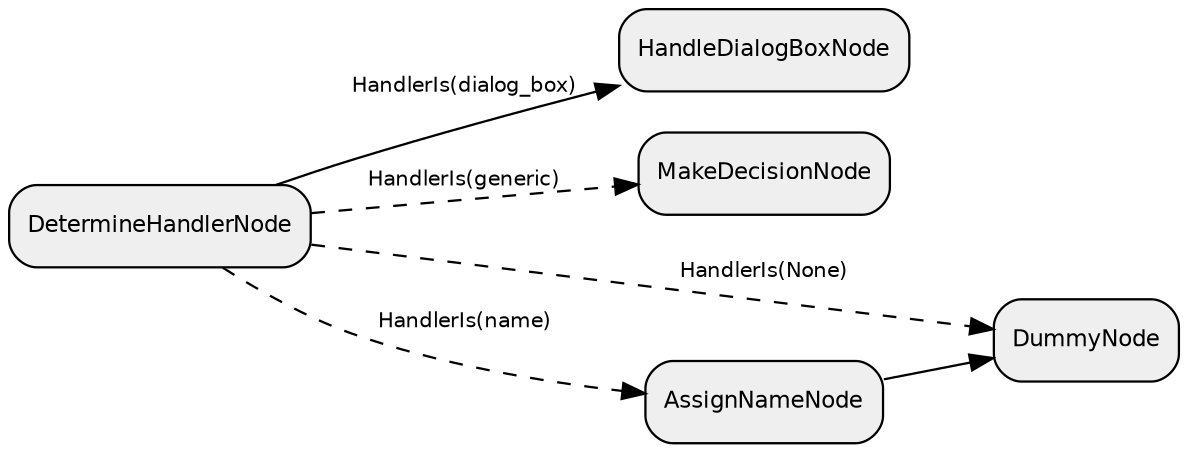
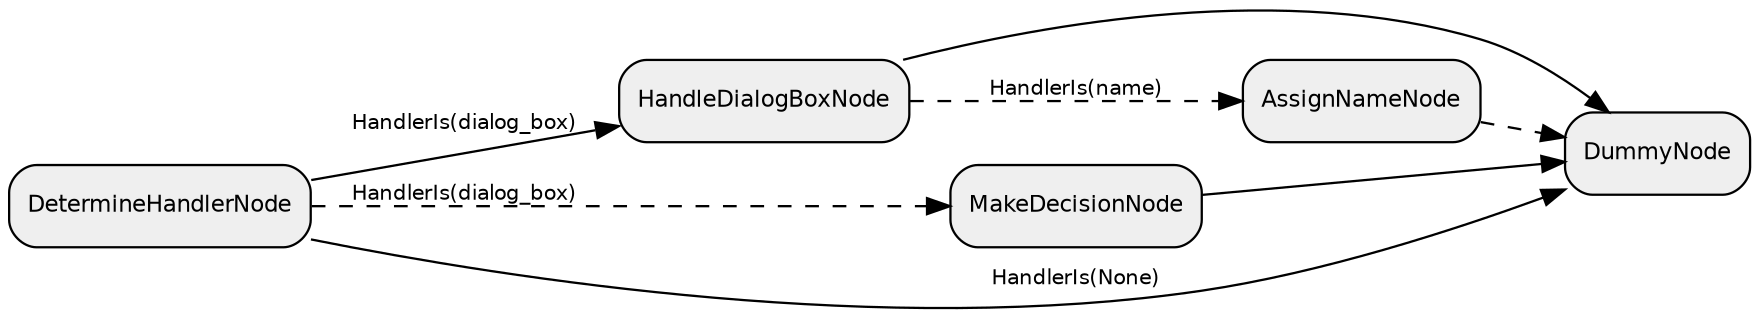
  digraph {
    compound=true
    rankdir=LR
    node [fillcolor="#EFEFEF" fontname=Helvetica fontsize=10 shape=box style="rounded,filled"]
    edge [fontname=Helvetica fontsize=9 style=solid]
    n1 [label=DetermineHandlerNode]
    n2 [label=HandleDialogBoxNode]
    n3 [label=MakeDecisionNode]
    n4 [label=DummyNode]
    n5 [label=AssignNameNode]
    n1 -> n2 [label="HandlerIs(dialog_box)"]
-   n1 -> n3 [label="HandlerIs(generic)" style=dashed]
-   n1 -> n4 [label="HandlerIs(None)" style=dashed]
-   n1 -> n5 [label="HandlerIs(name)" style=dashed]
-   n5 -> n4
+   n1 -> n3 [label="HandlerIs(dialog_box)" style=dashed]
+   n1 -> n4 [label="HandlerIs(None)"]
+   n2 -> n5 [label="HandlerIs(name)" style=dashed]
+   n2 -> n4
+   n3 -> n4
+   n5 -> n4 [style=dashed]
  }
